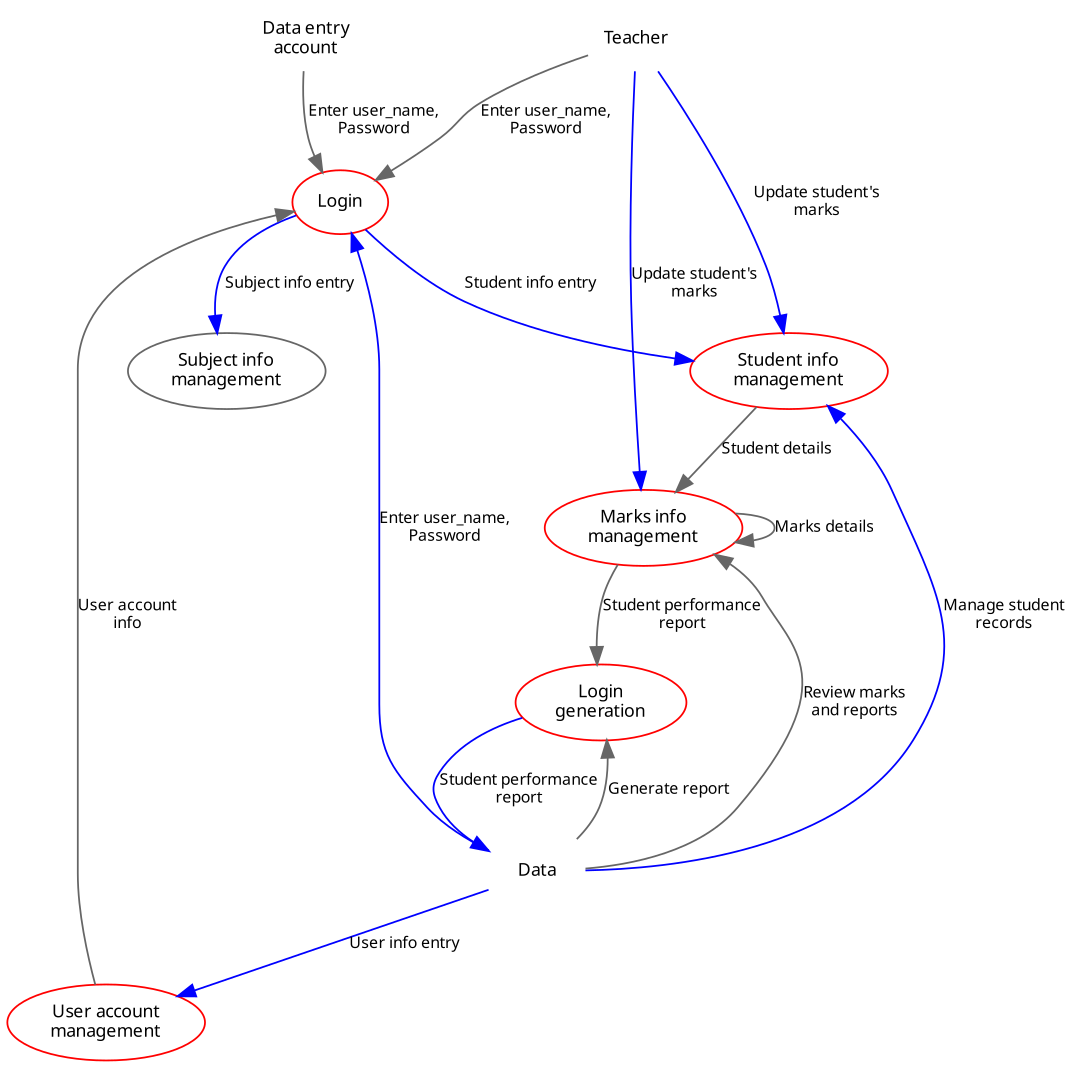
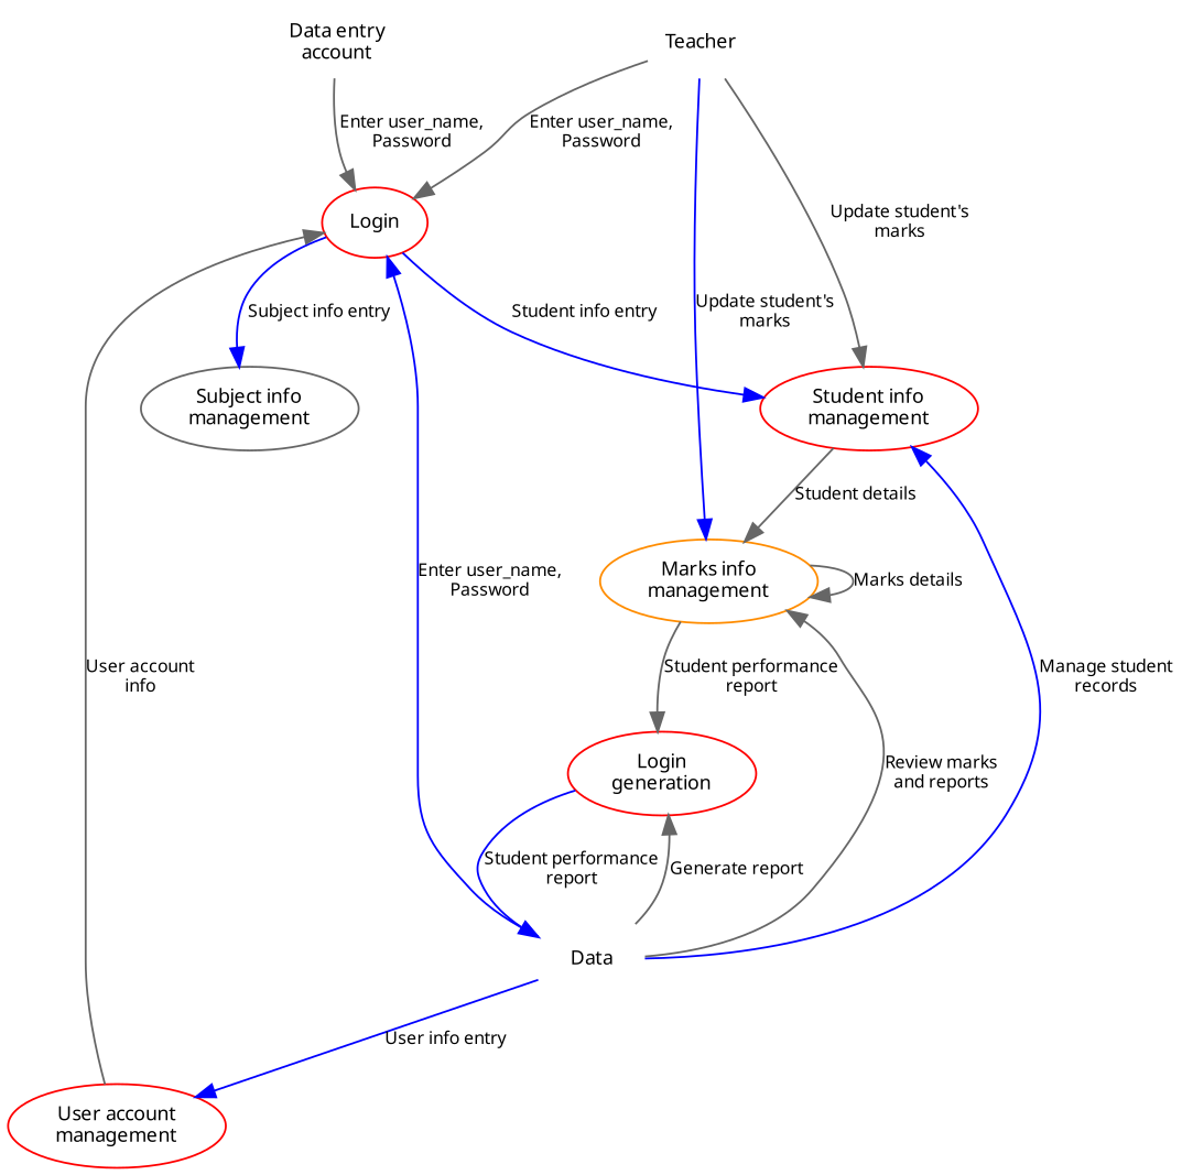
  digraph {
    fontname="Noto Sans"
    node [color=red fontname="Noto Sans" fontsize=10 shape=ellipse style=solid]
    edge [color=gray40 fontname="Noto Sans" fontsize=9]
    n1 [label=Login]
    n2 [color=gray40 label="Subject info\nmanagement"]
    n3 [label="Student info\nmanagement"]
-   n4 [label="Marks info\nmanagement"]
+   n4 [color=darkorange label="Marks info\nmanagement"]
    n5 [label="User account\nmanagement"]
    n6 [label="Login\ngeneration"]
    n7 [color=teal label=Data shape=plaintext]
    n8 [color=teal label="Data entry\naccount" shape=plaintext]
    n9 [color=darkorange label=Teacher shape=plaintext]
    n1 -> n2 [color=blue label="Subject info entry"]
    n1 -> n3 [color=blue label="Student info entry"]
    n3 -> n4 [label="Student details"]
    n4 -> n4 [label="Marks details"]
    n4 -> n6 [label="Student performance\nreport"]
    n5 -> n1 [label="User account\ninfo"]
    n6 -> n7 [color=blue label="Student performance\nreport"]
    n7 -> n1 [color=blue label="Enter user_name,\nPassword"]
    n7 -> n3 [color=blue label="Manage student\nrecords"]
    n7 -> n4 [label="Review marks\nand reports"]
    n7 -> n5 [color=blue label="User info entry"]
    n7 -> n6 [label="Generate report"]
    n8 -> n1 [label="Enter user_name,\nPassword"]
    n9 -> n1 [label="Enter user_name,\nPassword"]
-   n9 -> n3 [color=blue label="Update student's\nmarks"]
+   n9 -> n3 [label="Update student's\nmarks"]
    n9 -> n4 [color=blue label="Update student's\nmarks"]
  }
